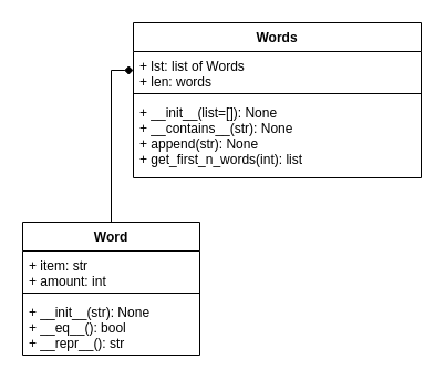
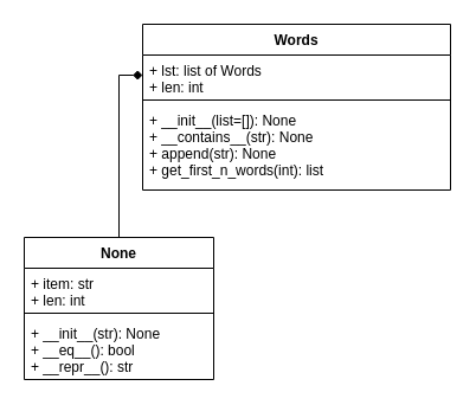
  <mxCell id="0" />
  <mxCell id="1" parent="0" />
  <mxCell id="2" value="Words" style="swimlane;fontStyle=1;align=center;verticalAlign=top;childLayout=stackLayout;horizontal=1;startSize=26;horizontalStack=0;resizeParent=1;resizeParentMax=0;resizeLast=0;collapsible=1;marginBottom=0;" vertex="1" parent="1"><mxGeometry x="120" y="20" width="260" height="140" as="geometry" /></mxCell>
- <mxCell id="3" value="+ lst: list of Words&#10;+ len: words&#10;" style="text;strokeColor=none;fillColor=none;align=left;verticalAlign=top;spacingLeft=4;spacingRight=4;overflow=hidden;rotatable=0;points=[[0,0.5],[1,0.5]];portConstraint=eastwest;" vertex="1" parent="2"><mxGeometry y="26" width="260" height="34" as="geometry" /></mxCell>
+ <mxCell id="3" value="+ lst: list of Words&#10;+ len: int&#10;" style="text;strokeColor=none;fillColor=none;align=left;verticalAlign=top;spacingLeft=4;spacingRight=4;overflow=hidden;rotatable=0;points=[[0,0.5],[1,0.5]];portConstraint=eastwest;" vertex="1" parent="2"><mxGeometry y="26" width="260" height="34" as="geometry" /></mxCell>
  <mxCell id="4" value="" style="line;strokeWidth=1;fillColor=none;align=left;verticalAlign=middle;spacingTop=-1;spacingLeft=3;spacingRight=3;rotatable=0;labelPosition=right;points=[];portConstraint=eastwest;" vertex="1" parent="2"><mxGeometry y="60" width="260" height="8" as="geometry" /></mxCell>
  <mxCell id="5" value="+ __init__(list=[]): None&#10;+ __contains__(str): None&#10;+ append(str): None&#10;+ get_first_n_words(int): list&#10;" style="text;strokeColor=none;fillColor=none;align=left;verticalAlign=top;spacingLeft=4;spacingRight=4;overflow=hidden;rotatable=0;points=[[0,0.5],[1,0.5]];portConstraint=eastwest;" vertex="1" parent="2"><mxGeometry y="68" width="260" height="72" as="geometry" /></mxCell>
  <mxCell id="6" style="edgeStyle=orthogonalEdgeStyle;rounded=0;orthogonalLoop=1;jettySize=auto;html=1;entryX=0;entryY=0.5;entryDx=0;entryDy=0;endArrow=diamond;" edge="1" parent="1" source="7" target="3"><mxGeometry relative="1" as="geometry" /></mxCell>
- <mxCell id="7" value="Word" style="swimlane;fontStyle=1;align=center;verticalAlign=top;childLayout=stackLayout;horizontal=1;startSize=26;horizontalStack=0;resizeParent=1;resizeParentMax=0;resizeLast=0;collapsible=1;marginBottom=0;" vertex="1" parent="1"><mxGeometry x="20" y="200" width="160" height="120" as="geometry" /></mxCell>
- <mxCell id="8" value="+ item: str&#10;+ amount: int&#10;" style="text;strokeColor=none;fillColor=none;align=left;verticalAlign=top;spacingLeft=4;spacingRight=4;overflow=hidden;rotatable=0;points=[[0,0.5],[1,0.5]];portConstraint=eastwest;" vertex="1" parent="7"><mxGeometry y="26" width="160" height="34" as="geometry" /></mxCell>
+ <mxCell id="7" value="None" style="swimlane;fontStyle=1;align=center;verticalAlign=top;childLayout=stackLayout;horizontal=1;startSize=26;horizontalStack=0;resizeParent=1;resizeParentMax=0;resizeLast=0;collapsible=1;marginBottom=0;" vertex="1" parent="1"><mxGeometry x="20" y="200" width="160" height="120" as="geometry" /></mxCell>
+ <mxCell id="8" value="+ item: str&#10;+ len: int&#10;" style="text;strokeColor=none;fillColor=none;align=left;verticalAlign=top;spacingLeft=4;spacingRight=4;overflow=hidden;rotatable=0;points=[[0,0.5],[1,0.5]];portConstraint=eastwest;" vertex="1" parent="7"><mxGeometry y="26" width="160" height="34" as="geometry" /></mxCell>
  <mxCell id="9" value="" style="line;strokeWidth=1;fillColor=none;align=left;verticalAlign=middle;spacingTop=-1;spacingLeft=3;spacingRight=3;rotatable=0;labelPosition=right;points=[];portConstraint=eastwest;" vertex="1" parent="7"><mxGeometry y="60" width="160" height="8" as="geometry" /></mxCell>
  <mxCell id="10" value="+ __init__(str): None&#10;+ __eq__(): bool&#10;+ __repr__(): str" style="text;strokeColor=none;fillColor=none;align=left;verticalAlign=top;spacingLeft=4;spacingRight=4;overflow=hidden;rotatable=0;points=[[0,0.5],[1,0.5]];portConstraint=eastwest;" vertex="1" parent="7"><mxGeometry y="68" width="160" height="52" as="geometry" /></mxCell>
